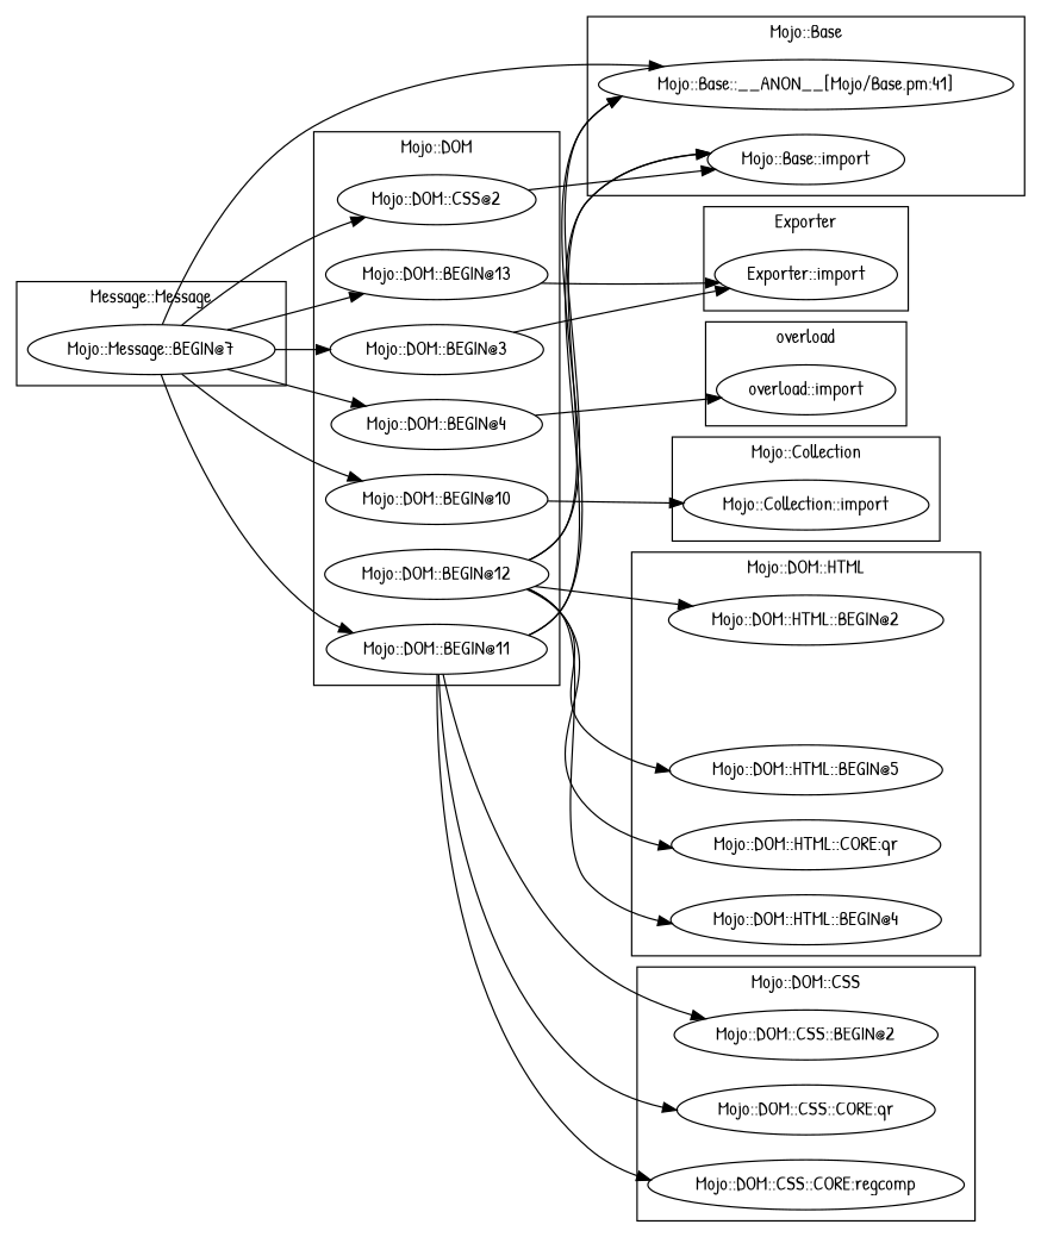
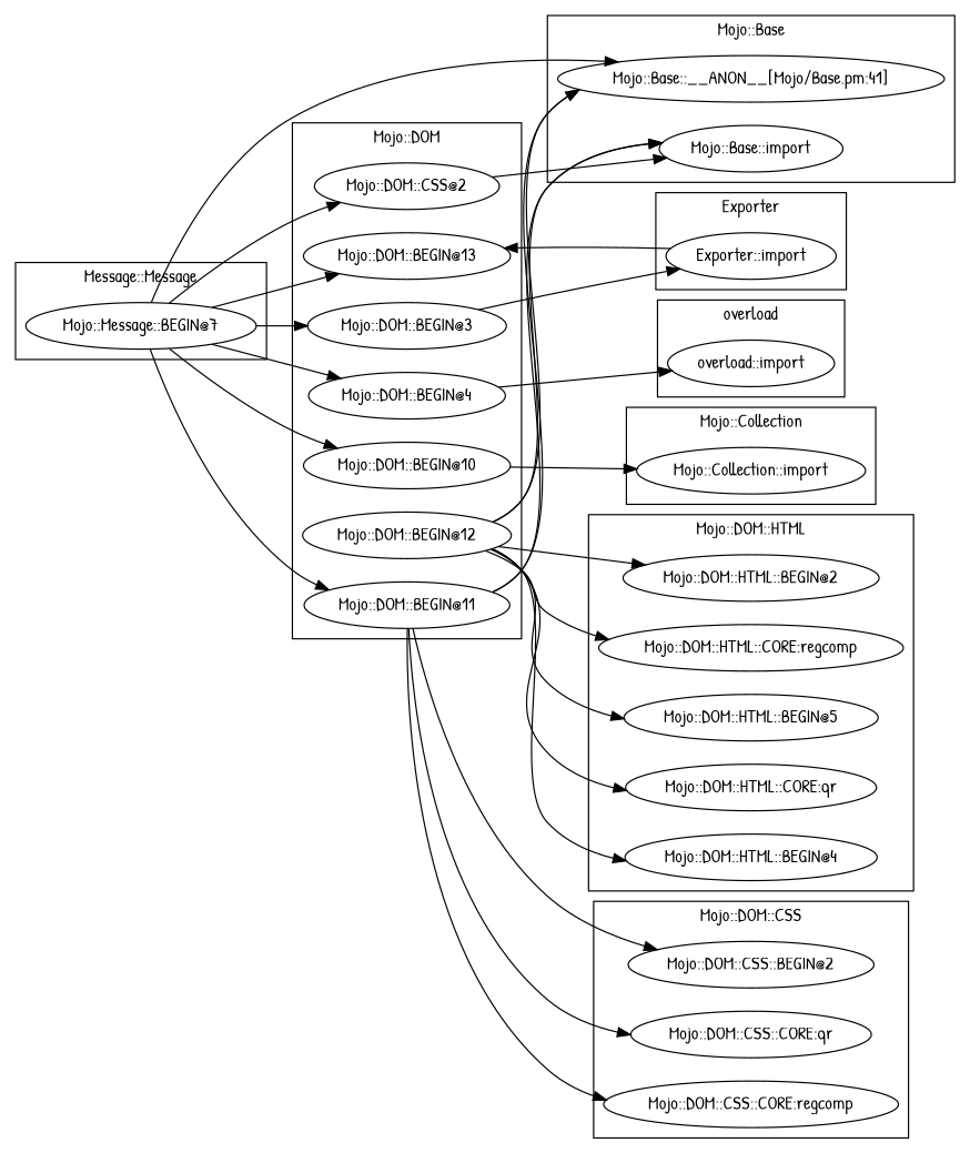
  digraph {
    fontname="Patrick Hand"
    rankdir=LR
    node [fontname="Patrick Hand"]
    edge [fontname="Patrick Hand"]
    "Mojo::Message::BEGIN@7"
    "Mojo::DOM::CSS::CORE:regcomp"
    "Mojo::DOM::CSS::BEGIN@2"
    "Mojo::DOM::CSS::CORE:qr"
    "Mojo::Collection::import"
    "Exporter::import"
    "overload::import"
    "Mojo::Base::__ANON__[Mojo/Base.pm:41]"
    "Mojo::Base::import"
+   "Mojo::DOM::HTML::CORE:regcomp"
    "Mojo::DOM::HTML::BEGIN@5"
    "Mojo::DOM::HTML::CORE:qr"
    "Mojo::DOM::HTML::BEGIN@4"
    "Mojo::DOM::HTML::BEGIN@2"
    "Mojo::DOM::BEGIN@13"
    "Mojo::DOM::BEGIN@4"
    "Mojo::DOM::BEGIN@10"
    "Mojo::DOM::BEGIN@12"
    n19 [label="Mojo::DOM::CSS@2"]
    n20 [label="Mojo::DOM::BEGIN@3"]
    "Mojo::DOM::BEGIN@11"
    subgraph cluster_1 {
      label="Message::Message"
      "Mojo::Message::BEGIN@7"
    }
    subgraph cluster_2 {
      label="Mojo::DOM::CSS"
      "Mojo::DOM::CSS::CORE:regcomp"
      "Mojo::DOM::CSS::BEGIN@2"
      "Mojo::DOM::CSS::CORE:qr"
    }
    subgraph cluster_3 {
      label="Mojo::Collection"
      "Mojo::Collection::import"
    }
    subgraph cluster_4 {
      label=Exporter
      "Exporter::import"
    }
    subgraph cluster_5 {
      label=overload
      "overload::import"
    }
    subgraph cluster_6 {
      label="Mojo::Base"
      "Mojo::Base::__ANON__[Mojo/Base.pm:41]"
      "Mojo::Base::import"
    }
    subgraph cluster_7 {
      label="Mojo::DOM::HTML"
+     "Mojo::DOM::HTML::CORE:regcomp"
      "Mojo::DOM::HTML::BEGIN@5"
      "Mojo::DOM::HTML::CORE:qr"
      "Mojo::DOM::HTML::BEGIN@4"
      "Mojo::DOM::HTML::BEGIN@2"
    }
    subgraph cluster_8 {
      label="Mojo::DOM"
      "Mojo::DOM::BEGIN@13"
      "Mojo::DOM::BEGIN@4"
      "Mojo::DOM::BEGIN@10"
      "Mojo::DOM::BEGIN@12"
      n19
      n20
      "Mojo::DOM::BEGIN@11"
    }
    "Mojo::Message::BEGIN@7" -> "Mojo::Base::__ANON__[Mojo/Base.pm:41]"
    "Mojo::Message::BEGIN@7" -> "Mojo::DOM::BEGIN@13"
    "Mojo::Message::BEGIN@7" -> "Mojo::DOM::BEGIN@4"
    "Mojo::Message::BEGIN@7" -> "Mojo::DOM::BEGIN@10"
    "Mojo::Message::BEGIN@7" -> n19
    "Mojo::Message::BEGIN@7" -> n20
    "Mojo::Message::BEGIN@7" -> "Mojo::DOM::BEGIN@11"
-   "Mojo::DOM::BEGIN@13" -> "Exporter::import"
+   "Exporter::import" -> "Mojo::DOM::BEGIN@13"
    "Mojo::DOM::BEGIN@4" -> "overload::import"
    "Mojo::DOM::BEGIN@10" -> "Mojo::Collection::import"
    "Mojo::DOM::BEGIN@12" -> "Mojo::Base::__ANON__[Mojo/Base.pm:41]"
    "Mojo::DOM::BEGIN@12" -> "Mojo::Base::import"
+   "Mojo::DOM::BEGIN@12" -> "Mojo::DOM::HTML::CORE:regcomp"
    "Mojo::DOM::BEGIN@12" -> "Mojo::DOM::HTML::BEGIN@5"
    "Mojo::DOM::BEGIN@12" -> "Mojo::DOM::HTML::CORE:qr"
    "Mojo::DOM::BEGIN@12" -> "Mojo::DOM::HTML::BEGIN@4"
    "Mojo::DOM::BEGIN@12" -> "Mojo::DOM::HTML::BEGIN@2"
    n19 -> "Mojo::Base::import"
    n20 -> "Exporter::import"
    "Mojo::DOM::BEGIN@11" -> "Mojo::DOM::CSS::CORE:regcomp"
    "Mojo::DOM::BEGIN@11" -> "Mojo::DOM::CSS::BEGIN@2"
    "Mojo::DOM::BEGIN@11" -> "Mojo::DOM::CSS::CORE:qr"
    "Mojo::DOM::BEGIN@11" -> "Mojo::Base::__ANON__[Mojo/Base.pm:41]"
    "Mojo::DOM::BEGIN@11" -> "Mojo::Base::import"
  }
